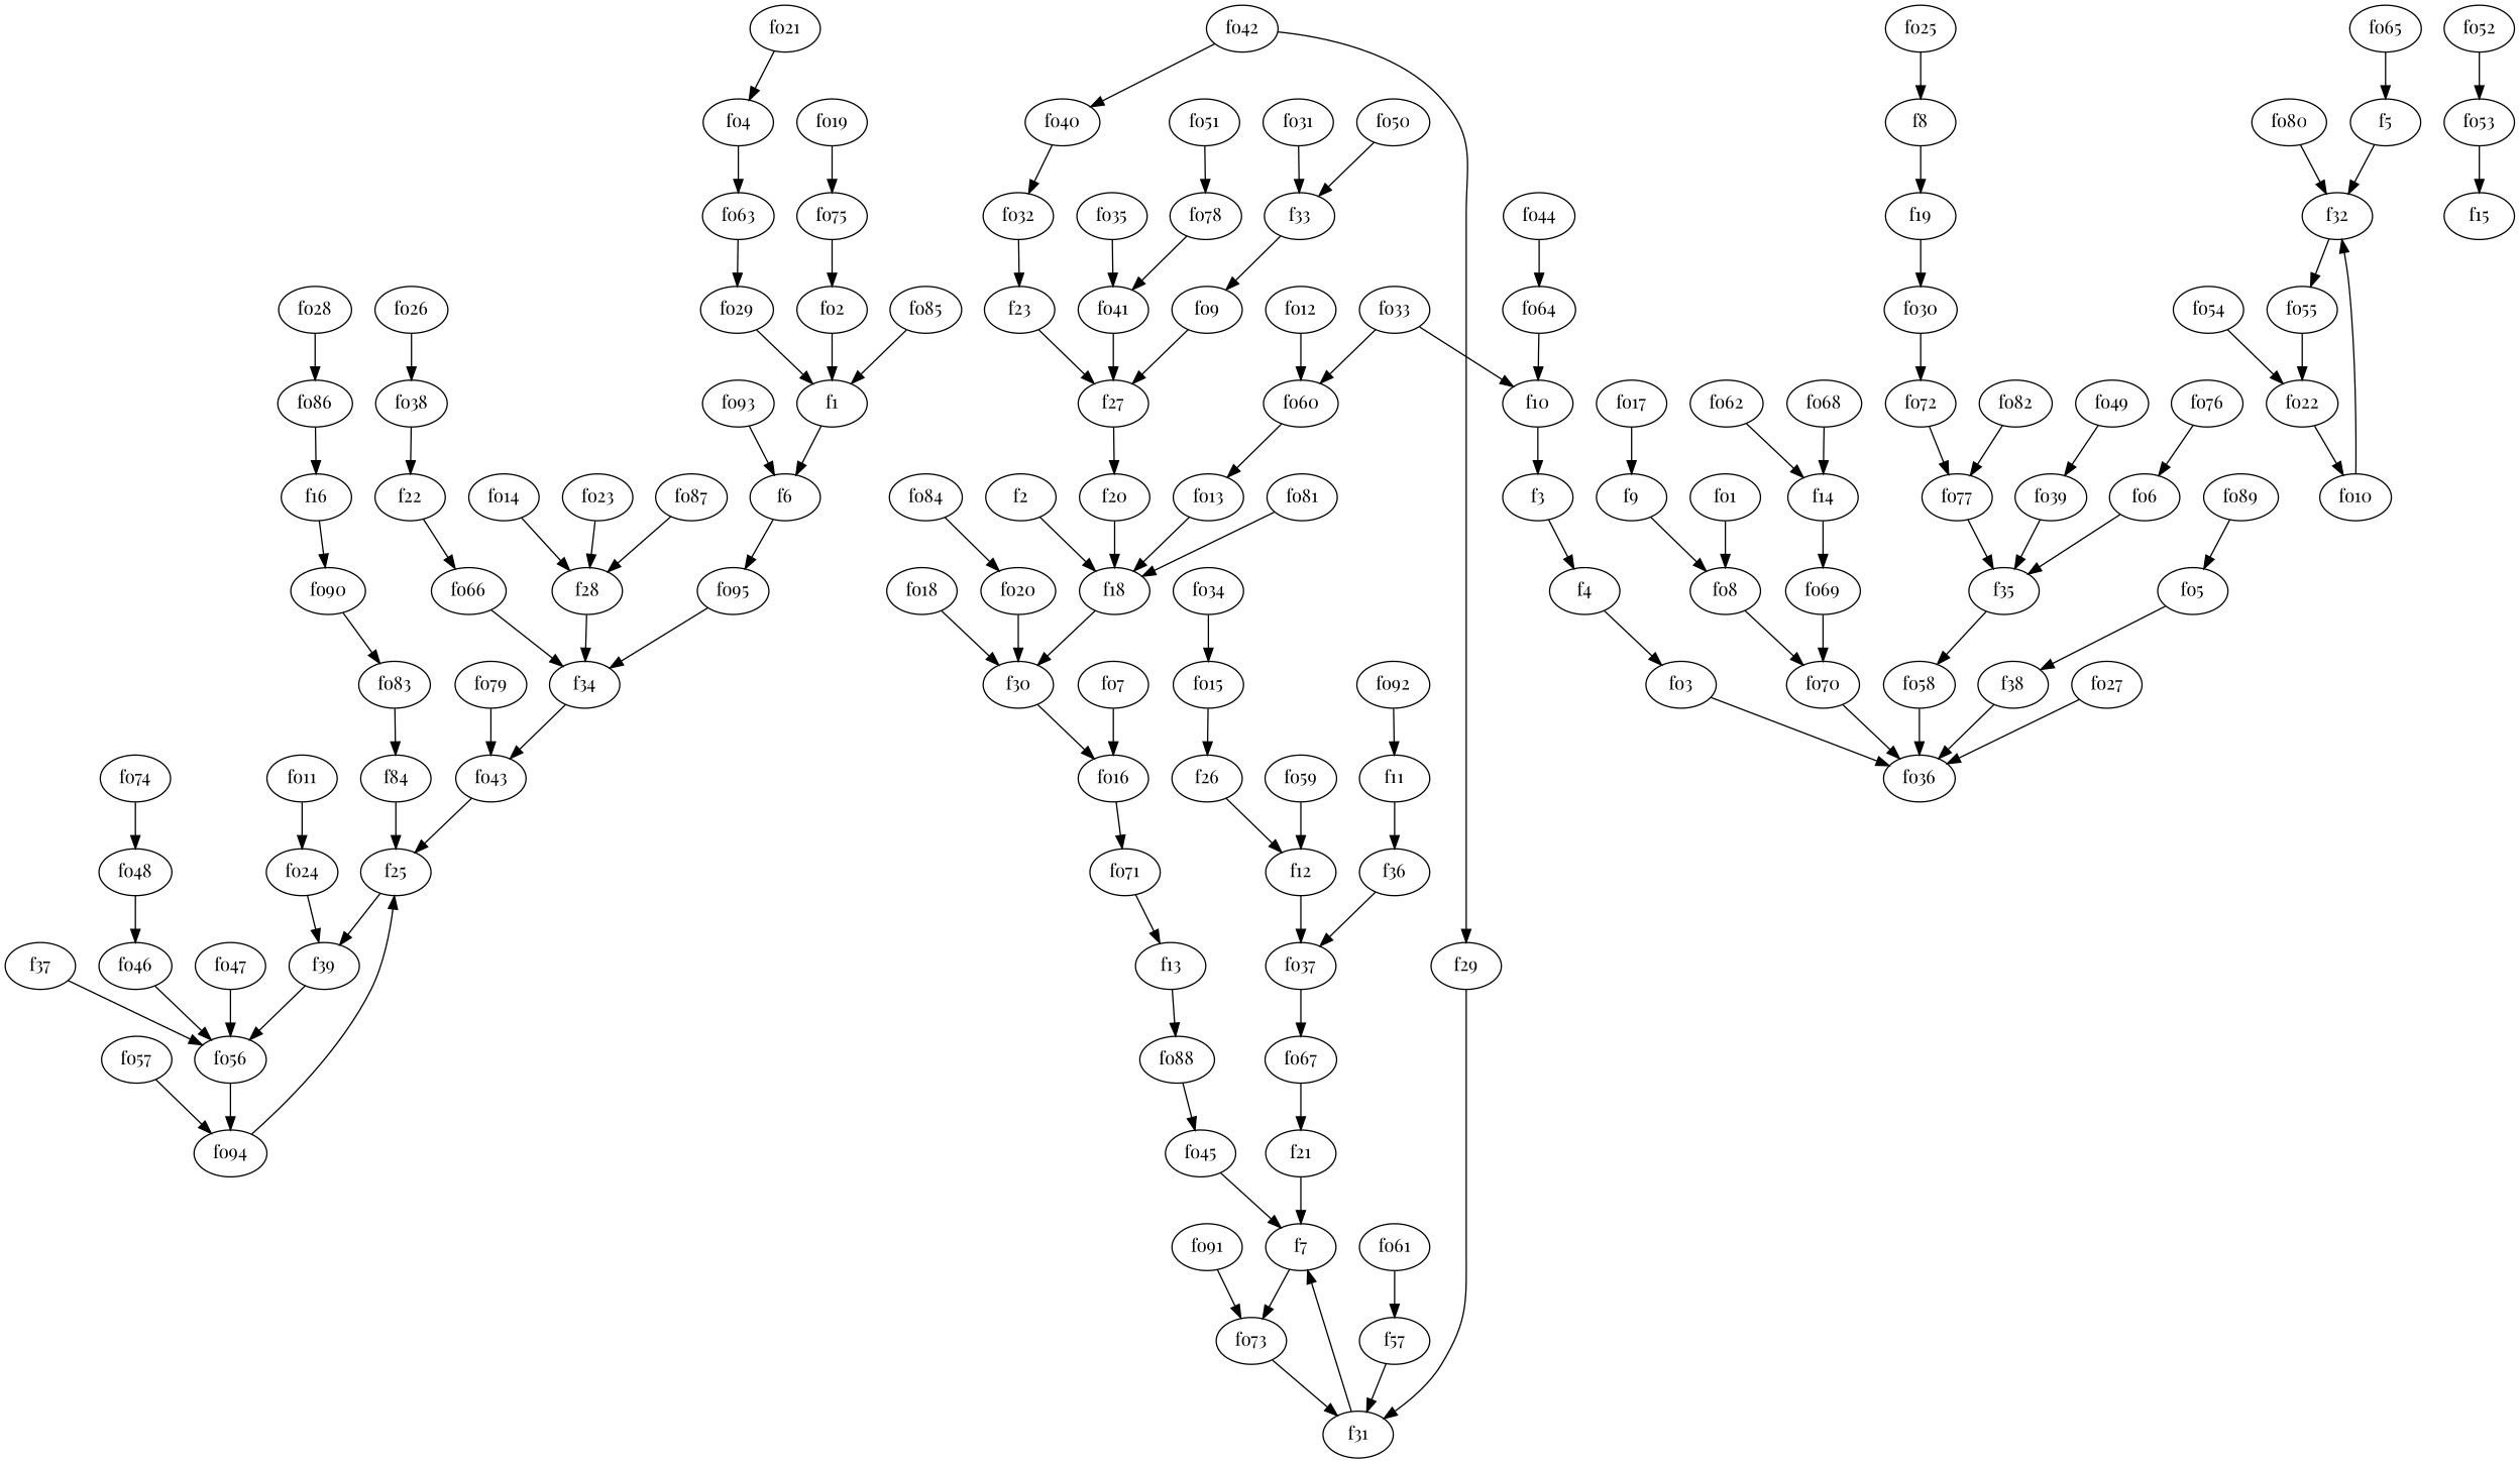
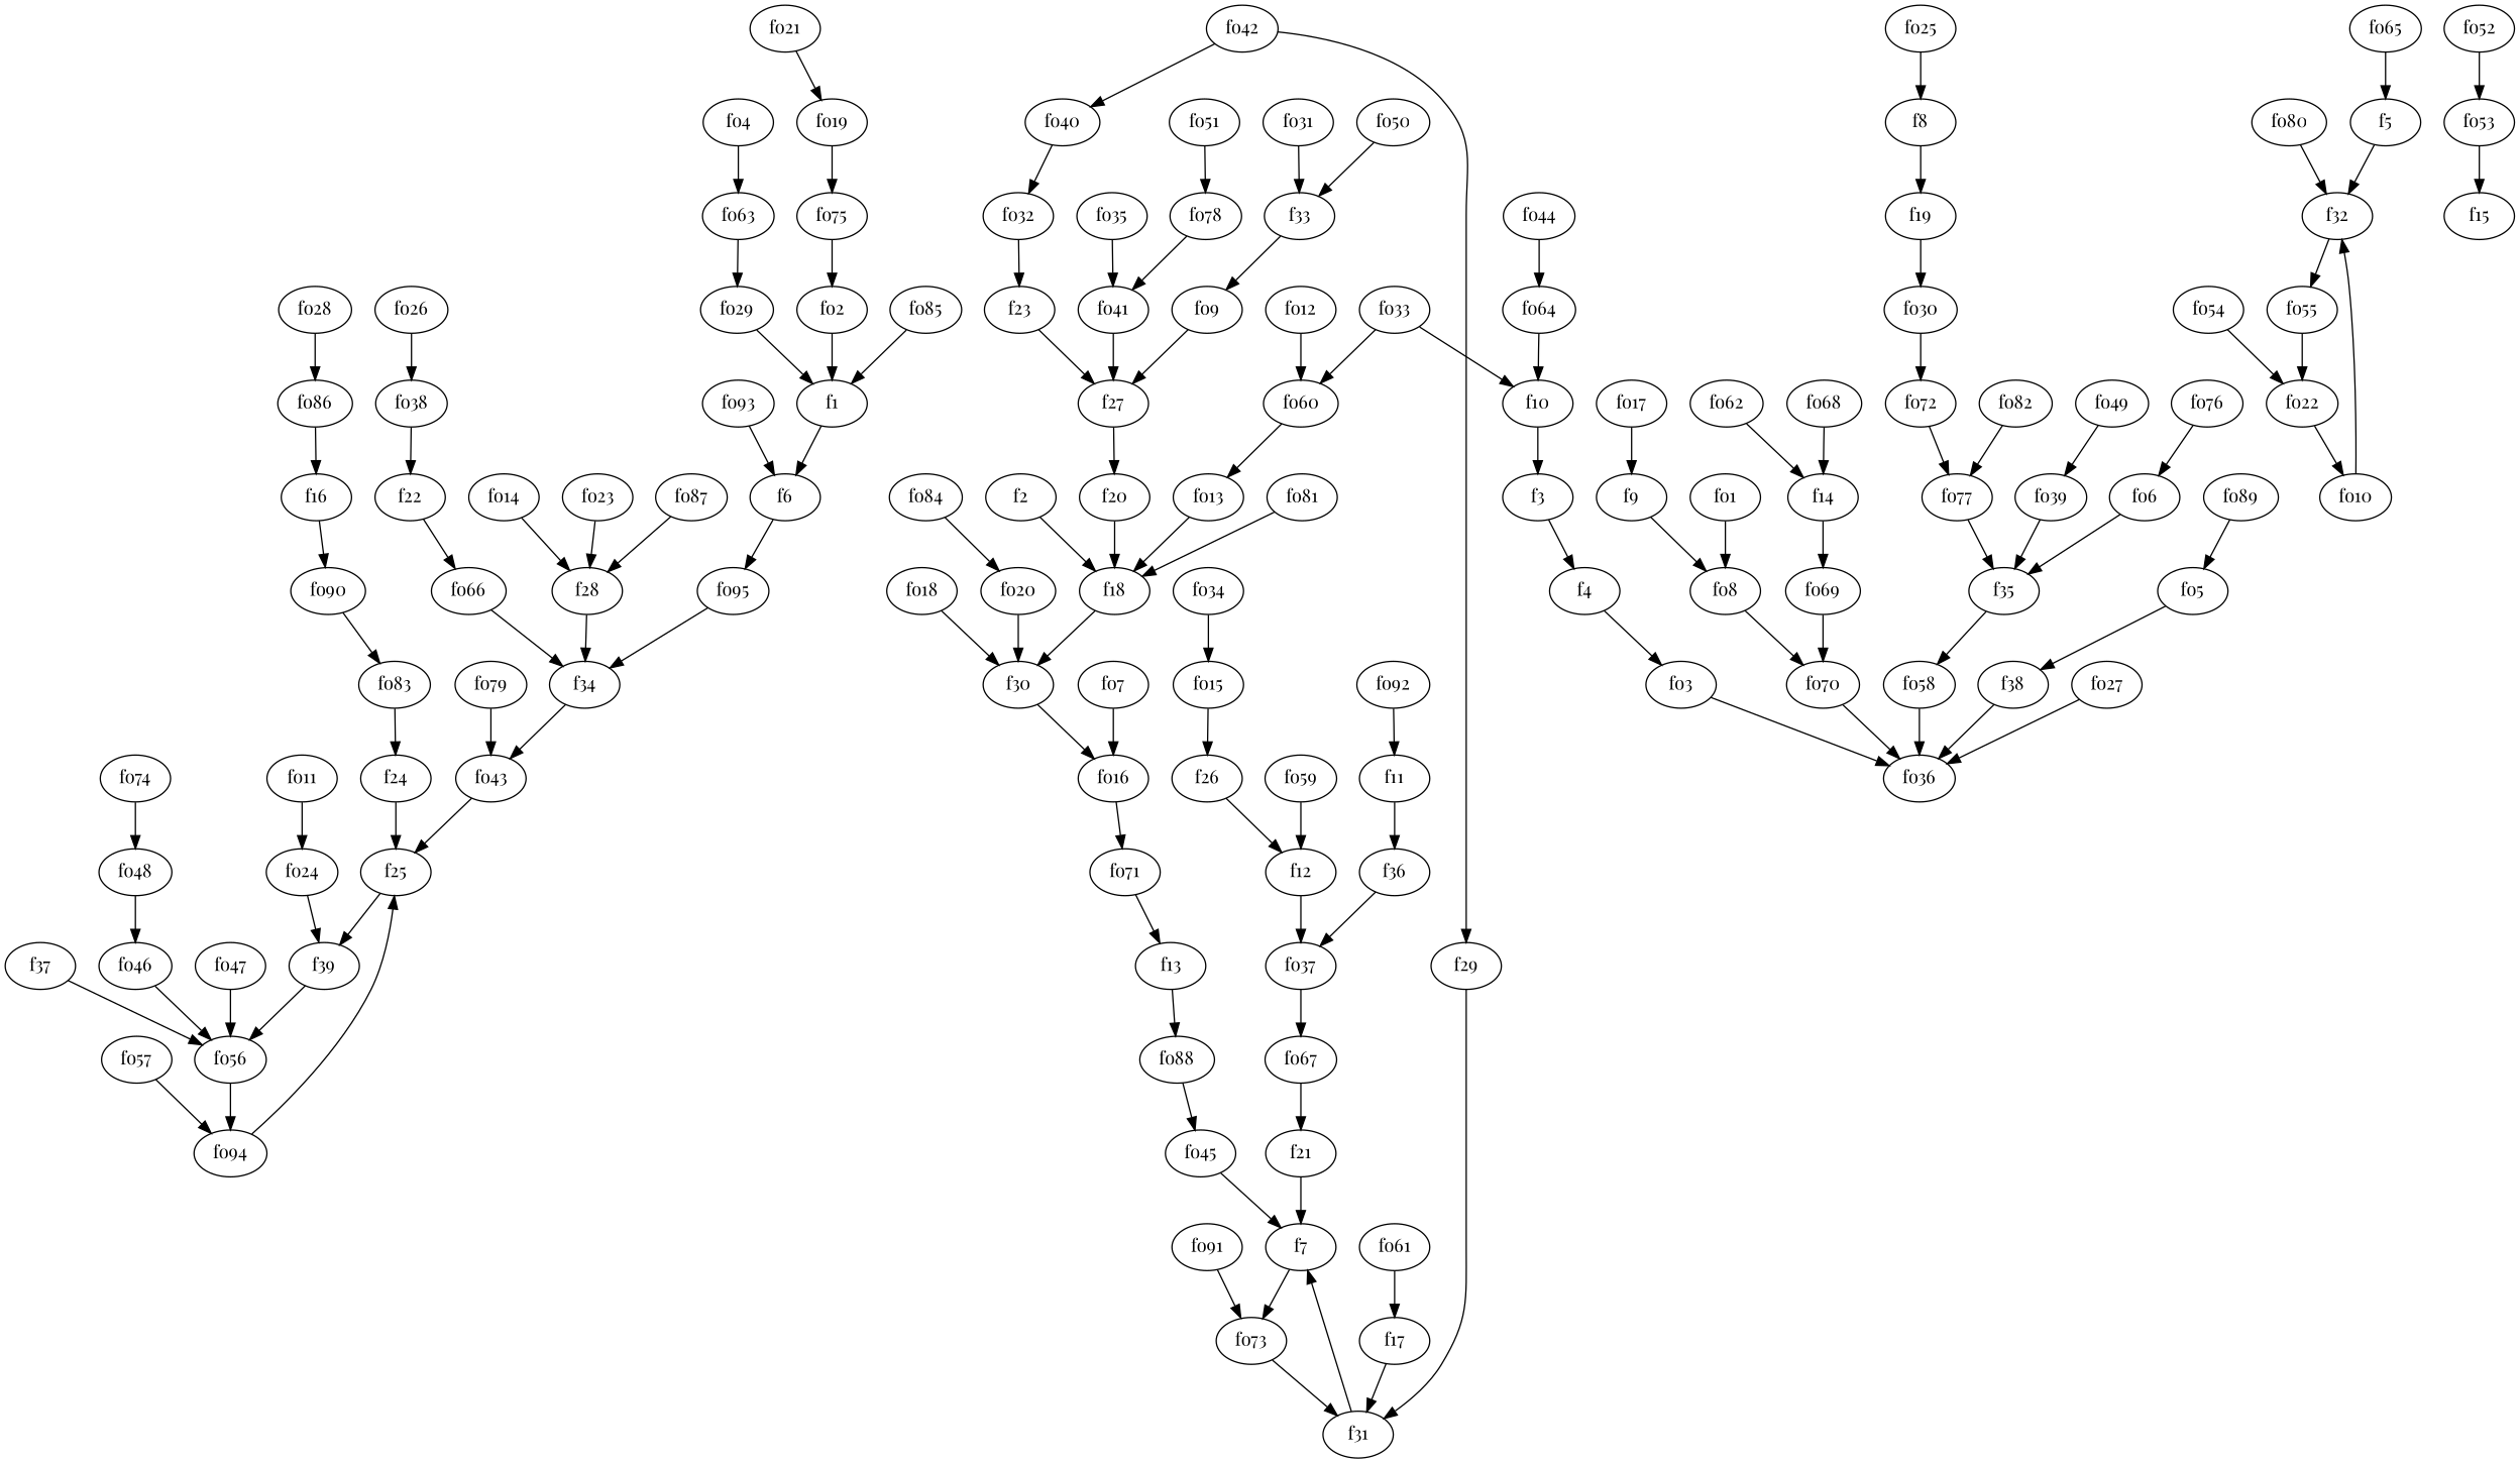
  strict digraph {
    fontname="Playfair Display"
    node [fontname="Playfair Display"]
    edge [fontname="Playfair Display" weight=2]
    f1
    f6
    fo95
    f2
    f18
    f30
    f3
    f4
    fo3
    fo36
    f5
    f32
    fo55
    f34
    f7
    fo73
    f31
    f8
    f19
    fo30
    f9
    fo8
    fo70
    f10
    f11
    f36
    fo37
    f12
    fo67
    f13
    fo88
    fo45
    f14
    fo69
    f16
    fo90
    fo83
-   f17 [label=f57]
+   f17
    fo16
    fo72
    f20
    f21
    f22
    fo66
    f23
    f27
-   f24 [label=f84]
+   f24
    f25
    f39
    fo56
    f26
    f28
    fo43
    f29
    fo71
    fo22
    f33
    fo9
    f35
    fo58
    f37
    fo94
    f38
    fo1
    fo2
    fo4
    fo63
    fo29
    fo5
    fo6
    fo7
    fo10
    fo11
    fo24
    fo12
    fo60
    fo13
    fo14
    fo15
    fo17
    fo18
    fo19
    fo75
    fo20
    fo21
    fo23
    fo25
    fo26
    fo38
    fo27
    fo28
    fo86
    fo77
    fo31
    fo32
    fo33
    fo34
    fo35
    fo41
    fo61
    fo39
    fo40
    fo42
    fo44
    fo64
    fo46
    fo47
    fo48
    fo49
    fo50
    fo51
    fo78
    fo52
    fo53
    f15
    fo54
    fo57
    fo59
    fo62
    fo65
    fo68
    fo74
    fo76
    fo79
    fo80
    fo81
    fo82
    fo84
    fo85
    fo87
    fo89
    fo91
    fo92
    fo93
    f1 -> f6
    f6 -> fo95
    fo95 -> f34
    f2 -> f18
    f18 -> f30
    f30 -> fo16
    f3 -> f4
    f4 -> fo3
    fo3 -> fo36
    f5 -> f32
    f32 -> fo55
    fo55 -> fo22
    f34 -> fo43
    f7 -> fo73
    fo73 -> f31
    f31 -> f7
    f8 -> f19
    f19 -> fo30
    fo30 -> fo72
    f9 -> fo8
    fo8 -> fo70
    fo70 -> fo36
    f10 -> f3
    f11 -> f36
    f36 -> fo37
    fo37 -> fo67
    f12 -> fo37
    fo67 -> f21
    f13 -> fo88
    fo88 -> fo45
    fo45 -> f7
    f14 -> fo69
    fo69 -> fo70
    f16 -> fo90
    fo90 -> fo83
    fo83 -> f24
    f17 -> f31
    fo16 -> fo71
    fo72 -> fo77
    f20 -> f18
    f21 -> f7
    f22 -> fo66
    fo66 -> f34
    f23 -> f27
    f27 -> f20
    f24 -> f25
    f25 -> f39
    f39 -> fo56
    fo56 -> fo94
    f26 -> f12
    f28 -> f34
    fo43 -> f25
    f29 -> f31
    fo71 -> f13
    fo22 -> fo10
    f33 -> fo9
    fo9 -> f27
    f35 -> fo58
    fo58 -> fo36
    f37 -> fo56
    fo94 -> f25
    f38 -> fo36
    fo1 -> fo8
    fo2 -> f1
    fo4 -> fo63
    fo63 -> fo29
    fo29 -> f1
    fo5 -> f38
    fo6 -> f35
    fo7 -> fo16
    fo10 -> f32
    fo11 -> fo24
    fo24 -> f39
    fo12 -> fo60
    fo60 -> fo13
    fo13 -> f18
    fo14 -> f28
    fo15 -> f26
    fo17 -> f9
    fo18 -> f30
    fo19 -> fo75
    fo75 -> fo2
    fo20 -> f30
-   fo21 -> fo4
+   fo21 -> fo19
    fo23 -> f28
    fo25 -> f8
    fo26 -> fo38
    fo38 -> f22
    fo27 -> fo36
    fo28 -> fo86
    fo86 -> f16
    fo77 -> f35
    fo31 -> f33
    fo32 -> f23
    fo33 -> f10
    fo33 -> fo60
    fo34 -> fo15
    fo35 -> fo41
    fo41 -> f27
    fo61 -> f17
    fo39 -> f35
    fo40 -> fo32
    fo42 -> f29
    fo42 -> fo40
    fo44 -> fo64
    fo64 -> f10
    fo46 -> fo56
    fo47 -> fo56
    fo48 -> fo46
    fo49 -> fo39
    fo50 -> f33
    fo51 -> fo78
    fo78 -> fo41
    fo52 -> fo53
    fo53 -> f15
    fo54 -> fo22
    fo57 -> fo94
    fo59 -> f12
    fo62 -> f14
    fo65 -> f5
    fo68 -> f14
    fo74 -> fo48
    fo76 -> fo6
    fo79 -> fo43
    fo80 -> f32
    fo81 -> f18
    fo82 -> fo77
    fo84 -> fo20
    fo85 -> f1
    fo87 -> f28
    fo89 -> fo5
    fo91 -> fo73
    fo92 -> f11
    fo93 -> f6
  }
